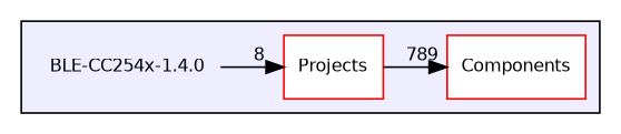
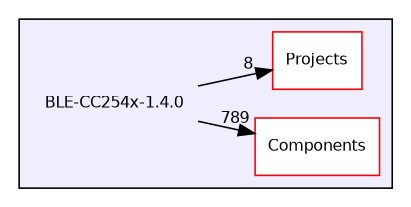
  digraph {
    compound=true
    rankdir=LR
    node [fontname=Helvetica fontsize=10 shape=box color=red fillcolor=white style=filled]
    edge [labeldistance=1.5 labelfontname=Helvetica labelfontsize=10]
    n1 [label="BLE-CC254x-1.4.0" shape=plaintext color="" fillcolor="" style=""]
    n2 [label=Components]
    n3 [label=Projects]
    subgraph cluster_1 {
      bgcolor="#eeeeff"
      pencolor=black
      n1
      n2
      n3
    }
    n1 -> n3 [headlabel=8]
-   n3 -> n2 [headlabel=789]
+   n1 -> n2 [headlabel=789]
  }
